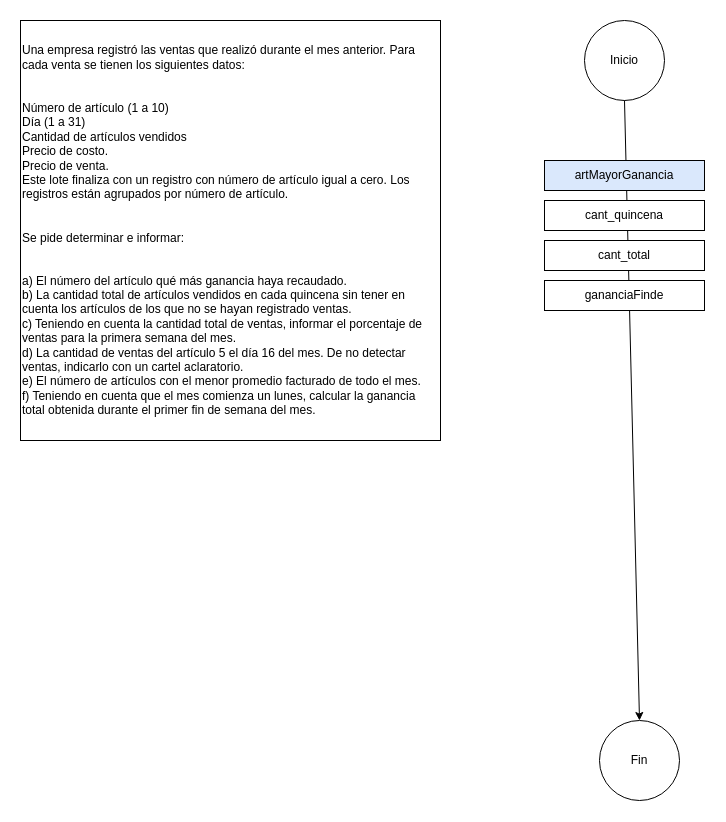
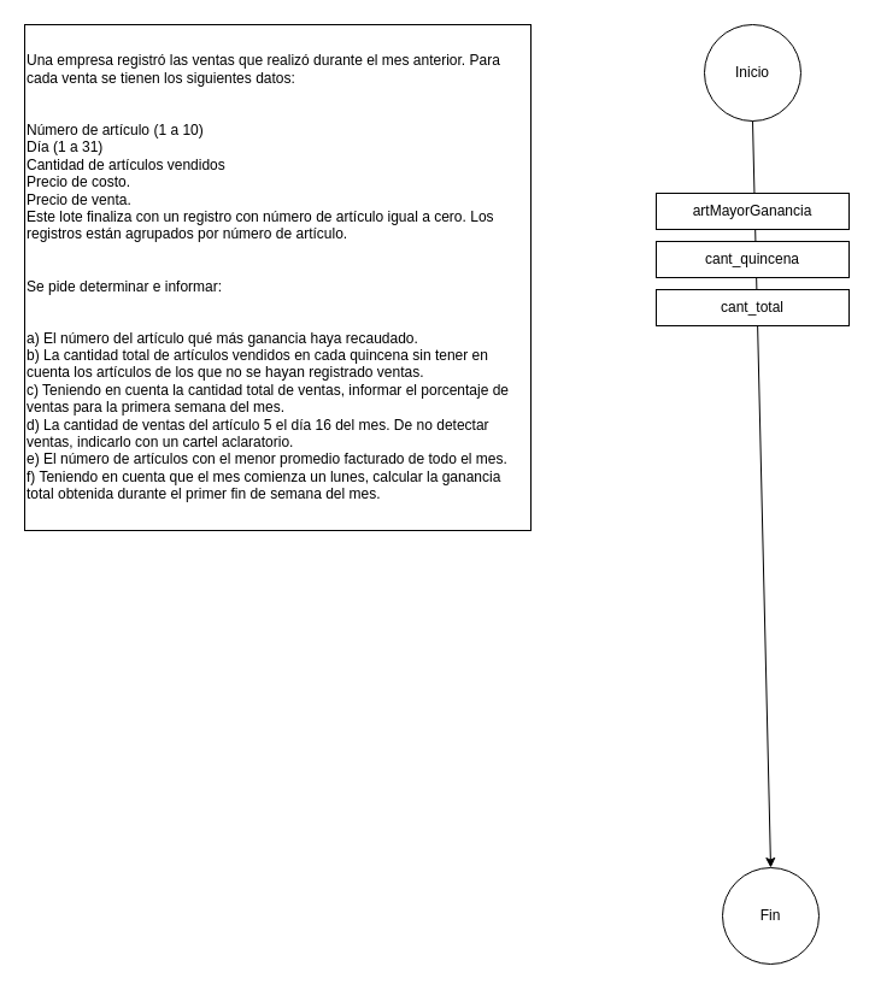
  <mxCell id="0" />
  <mxCell id="1" parent="0" />
  <mxCell id="2" value="Inicio" style="ellipse;whiteSpace=wrap;html=1;aspect=fixed;" parent="1" vertex="1"><mxGeometry x="584" y="20" width="80" height="80" as="geometry" /></mxCell>
  <mxCell id="3" value="Fin" style="ellipse;whiteSpace=wrap;html=1;aspect=fixed;" parent="1" vertex="1"><mxGeometry x="599" y="720" width="80" height="80" as="geometry" /></mxCell>
  <mxCell id="4" value="" style="endArrow=classic;html=1;rounded=0;exitX=0.5;exitY=1;exitDx=0;exitDy=0;entryX=0.5;entryY=0;entryDx=0;entryDy=0;" parent="1" source="2" target="3" edge="1"><mxGeometry width="50" height="50" relative="1" as="geometry"><mxPoint x="630" y="380" as="sourcePoint" /><mxPoint x="624" y="340" as="targetPoint" /></mxGeometry></mxCell>
  <mxCell id="5" value="Una empresa registró las ventas que realizó durante el mes anterior. Para cada venta se tienen los siguientes datos:&lt;br&gt;&lt;br&gt;&lt;br&gt;Número de artículo (1 a 10)&amp;nbsp;&lt;br&gt;Día (1 a 31)&lt;br&gt;Cantidad de artículos vendidos&lt;br&gt;Precio de costo.&lt;br&gt;Precio de venta.&amp;nbsp;&lt;br&gt;Este lote finaliza con un registro con número de artículo igual a cero. Los registros están agrupados por número de artículo.&amp;nbsp;&lt;br&gt;&lt;br&gt;&lt;br&gt;Se pide determinar e informar:&amp;nbsp;&lt;br&gt;&lt;br&gt;&lt;br&gt;&lt;div style=&quot;&quot;&gt;&lt;span style=&quot;background-color: transparent; color: light-dark(rgb(0, 0, 0), rgb(255, 255, 255));&quot;&gt;a) El número del artículo qué más ganancia haya recaudado.&lt;/span&gt;&lt;/div&gt;b) La cantidad total de artículos vendidos en cada quincena sin tener en cuenta los artículos de los que no se hayan registrado ventas.&lt;br&gt;c) Teniendo en cuenta la cantidad total de ventas, informar el porcentaje de ventas para la primera semana del mes.&lt;br&gt;d) La cantidad de ventas del artículo 5 el día 16 del mes. De no detectar ventas, indicarlo con un cartel aclaratorio.&lt;br&gt;e) El número de artículos con el menor promedio facturado de todo el mes.&lt;br&gt;f) Teniendo en cuenta que el mes comienza un lunes, calcular la ganancia total obtenida durante el primer fin de semana del mes." style="whiteSpace=wrap;html=1;aspect=fixed;align=left;" vertex="1" parent="1"><mxGeometry x="20" y="20" width="420" height="420" as="geometry" /></mxCell>
- <mxCell id="6" value="artMayorGanancia" style="rounded=0;whiteSpace=wrap;html=1;fillColor=#dae8fc;" vertex="1" parent="1"><mxGeometry x="544" y="160" width="160" height="30" as="geometry" /></mxCell>
+ <mxCell id="6" value="artMayorGanancia" style="rounded=0;whiteSpace=wrap;html=1;" vertex="1" parent="1"><mxGeometry x="544" y="160" width="160" height="30" as="geometry" /></mxCell>
  <mxCell id="7" value="cant_quincena" style="rounded=0;whiteSpace=wrap;html=1;" vertex="1" parent="1"><mxGeometry x="544" y="200" width="160" height="30" as="geometry" /></mxCell>
  <mxCell id="8" value="cant_total" style="rounded=0;whiteSpace=wrap;html=1;" vertex="1" parent="1"><mxGeometry x="544" y="240" width="160" height="30" as="geometry" /></mxCell>
- <mxCell id="9" value="gananciaFinde" style="rounded=0;whiteSpace=wrap;html=1;" vertex="1" parent="1"><mxGeometry x="544" y="280" width="160" height="30" as="geometry" /></mxCell>
